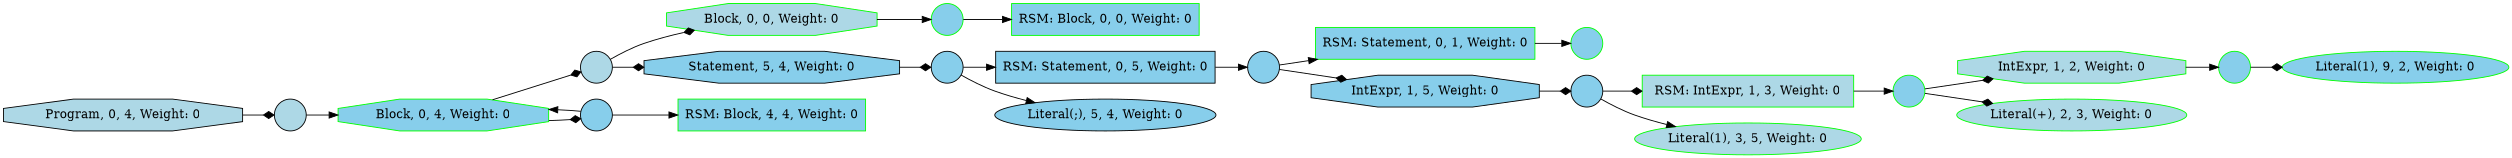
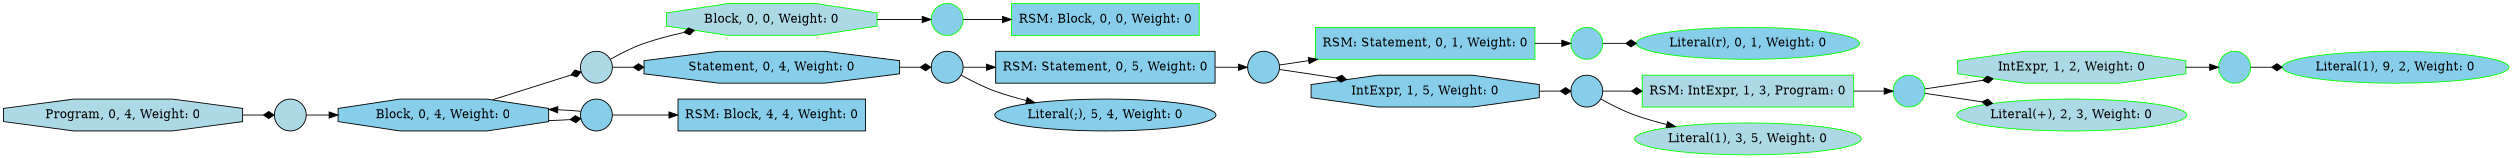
  digraph {
    rankdir=LR
    node [color=green fillcolor=skyblue shape=point style=filled]
    edge [arrowhead=diamond]
    n1 [color=black fillcolor=lightblue label="Program, 0, 4, Weight: 0" shape=octagon]
    n2 [color=black fillcolor=lightblue label="Weight: 0" width=0.5]
-   n3 [label="Block, 0, 4, Weight: 0" shape=octagon]
+   n3 [color=black label="Block, 0, 4, Weight: 0" shape=octagon]
    n4 [color=black fillcolor=lightblue label="Weight: 0" width=0.5]
    n5 [color=black label="Weight: 0" width=0.5]
    n6 [fillcolor=lightblue label="Block, 0, 0, Weight: 0" shape=octagon]
-   n7 [color=black label="Statement, 5, 4, Weight: 0" shape=octagon]
-   n8 [label="RSM: Block, 4, 4, Weight: 0" shape=rectangle]
+   n7 [color=black label="Statement, 0, 4, Weight: 0" shape=octagon]
+   n8 [color=black label="RSM: Block, 4, 4, Weight: 0" shape=rectangle]
    n9 [label="Weight: 0" width=0.5]
    n10 [color=black label="Weight: 0" width=0.5]
    n11 [label="RSM: Block, 0, 0, Weight: 0" shape=rectangle]
    n12 [color=black label="RSM: Statement, 0, 5, Weight: 0" shape=rectangle]
    n13 [color=black label="Literal(;), 5, 4, Weight: 0" shape=ellipse]
    n14 [color=black label="Weight: 0" width=0.5]
    n15 [label="RSM: Statement, 0, 1, Weight: 0" shape=rectangle]
    n16 [color=black label="IntExpr, 1, 5, Weight: 0" shape=octagon]
    n17 [label="Weight: 0" width=0.5]
    n18 [color=black label="Weight: 0" width=0.5]
-   n20 [fillcolor=lightblue label="RSM: IntExpr, 1, 3, Weight: 0" shape=rectangle]
+   n19 [label="Literal(r), 0, 1, Weight: 0" shape=ellipse]
+   n20 [fillcolor=lightblue label="RSM: IntExpr, 1, 3, Program: 0" shape=rectangle]
    n21 [fillcolor=lightblue label="Literal(1), 3, 5, Weight: 0" shape=ellipse]
    n22 [label="Weight: 0" width=0.5]
    n23 [fillcolor=lightblue label="IntExpr, 1, 2, Weight: 0" shape=octagon]
    n24 [fillcolor=lightblue label="Literal(+), 2, 3, Weight: 0" shape=ellipse]
    n25 [label="Weight: 0" width=0.5]
    n26 [label="Literal(1), 9, 2, Weight: 0" shape=ellipse]
    n1 -> n2
    n2 -> n3 [arrowhead=normal]
    n3 -> n4
    n3 -> n5
    n4 -> n6
    n4 -> n7
    n5 -> n3 [arrowhead=normal]
    n5 -> n8 [arrowhead=normal]
    n6 -> n9 [arrowhead=normal]
    n7 -> n10
    n9 -> n11 [arrowhead=normal]
    n10 -> n12 [arrowhead=normal]
    n10 -> n13 [arrowhead=normal]
    n12 -> n14 [arrowhead=normal]
    n14 -> n15 [arrowhead=normal]
    n14 -> n16
    n15 -> n17 [arrowhead=normal]
    n16 -> n18
+   n17 -> n19
    n18 -> n20
    n18 -> n21 [arrowhead=normal]
    n20 -> n22 [arrowhead=normal]
    n22 -> n23
    n22 -> n24
    n23 -> n25 [arrowhead=normal]
    n25 -> n26
  }
